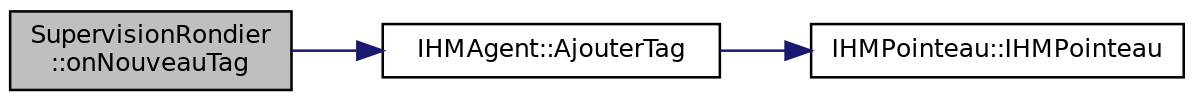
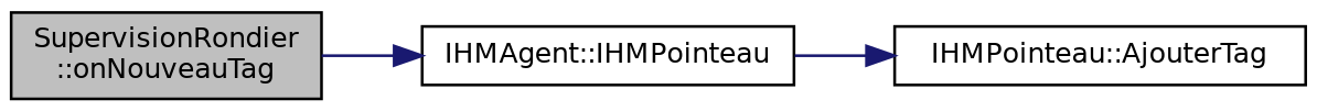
  digraph {
    rankdir=LR
    node [color=black fillcolor=white fontname=Helvetica fontsize=10 shape=record style=filled]
    edge [color=midnightblue fontname=Helvetica fontsize=10 labelfontname=Helvetica labelfontsize=10 style=solid]
    n1 [fillcolor=grey75 fontcolor=black height=0.2 label="SupervisionRondier\l::onNouveauTag" width=0.4]
-   n2 [height=0.2 label="IHMAgent::AjouterTag" width=0.4]
-   n3 [height=0.2 label="IHMPointeau::IHMPointeau" width=0.4]
+   n2 [height=0.2 label="IHMAgent::IHMPointeau" width=0.4]
+   n3 [height=0.2 label="IHMPointeau::AjouterTag" width=0.4]
    n1 -> n2
    n2 -> n3
  }
